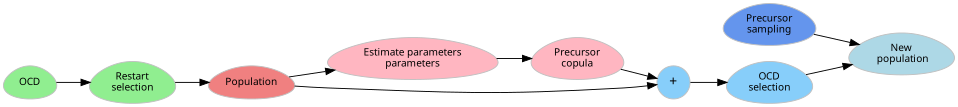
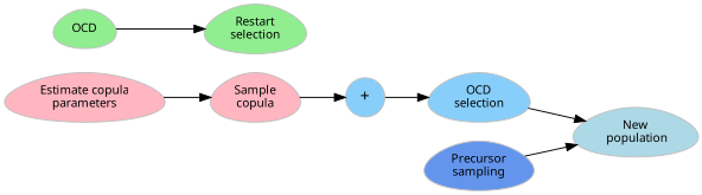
  digraph {
    fontname=Optima
    rankdir=LR
    node [color=gray fillcolor=lightpink fontcolor=black fontname=Optima fontsize=11 nodesep=0.15 shape=egg style=filled]
    edge [fontcolor=red fontname=Helvetica fontsize=10 splines=curved]
-   Population [fillcolor=lightcoral]
-   n2 [label="Estimate parameters\nparameters"]
+   n2 [label="Estimate copula\nparameters"]
    n3 [fillcolor=lightskyblue fontsize=15 label="+" shape=circle]
-   n4 [label="Precursor\ncopula"]
+   n4 [label="Sample\ncopula"]
    n5 [fillcolor=lightskyblue label="OCD\nselection"]
    OCD [fillcolor=lightgreen]
    n7 [fillcolor=lightgreen label="Restart\nselection"]
    n8 [fillcolor=cornflowerblue label="Precursor\nsampling"]
    n9 [fillcolor=lightblue label="New\n population"]
-   Population -> n2
-   Population -> n3
    n2 -> n4
    n3 -> n5
    n4 -> n3
    n5 -> n9
    OCD -> n7
-   n7 -> Population
    n8 -> n9
  }
